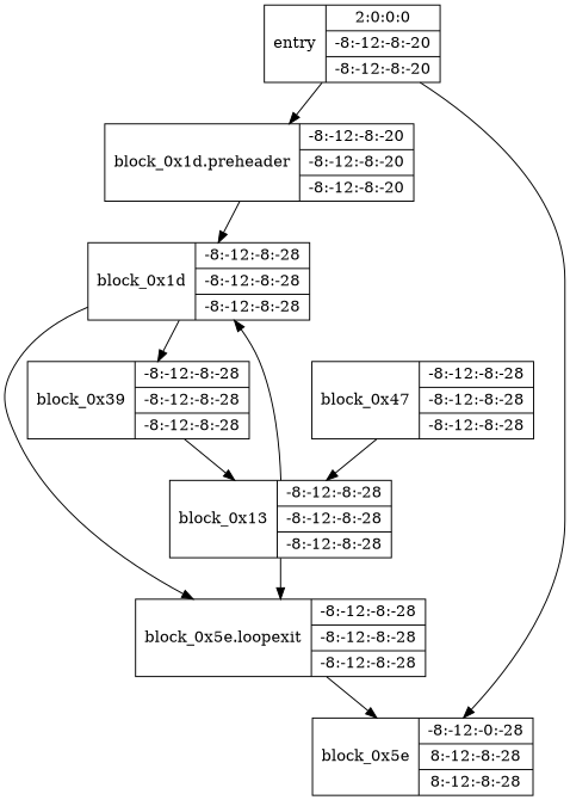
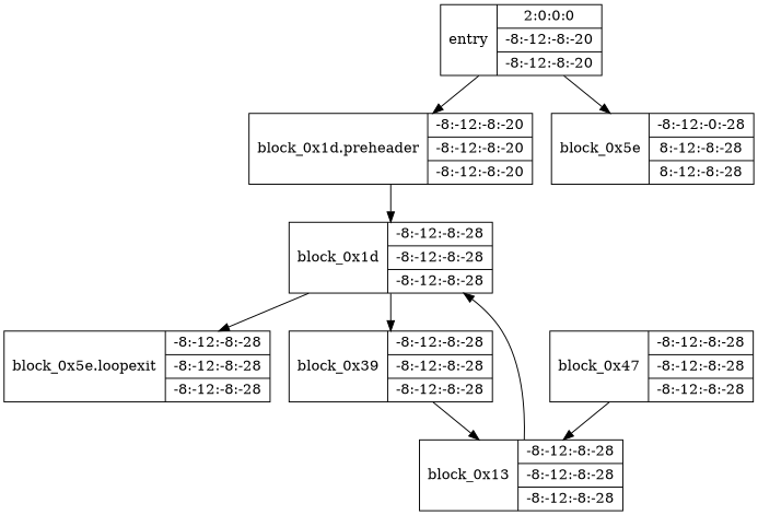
  digraph {
    node [shape=record]
    n1 [label="entry|{2:0:0:0|-8:-12:-8:-20|-8:-12:-8:-20}}"]
    n2 [label="block_0x1d.preheader|{-8:-12:-8:-20|-8:-12:-8:-20|-8:-12:-8:-20}}"]
    n3 [label="block_0x5e|{-8:-12:-0:-28|8:-12:-8:-28|8:-12:-8:-28}}"]
    n4 [label="block_0x1d|{-8:-12:-8:-28|-8:-12:-8:-28|-8:-12:-8:-28}}"]
    n5 [label="block_0x5e.loopexit|{-8:-12:-8:-28|-8:-12:-8:-28|-8:-12:-8:-28}}"]
    n6 [label="block_0x39|{-8:-12:-8:-28|-8:-12:-8:-28|-8:-12:-8:-28}}"]
    n7 [label="block_0x47|{-8:-12:-8:-28|-8:-12:-8:-28|-8:-12:-8:-28}}"]
    n8 [label="block_0x13|{-8:-12:-8:-28|-8:-12:-8:-28|-8:-12:-8:-28}}"]
    n1 -> n2
    n1 -> n3
    n2 -> n4
    n4 -> n5
    n4 -> n6
-   n5 -> n3
    n6 -> n8
    n7 -> n8
    n8 -> n4
-   n8 -> n5
  }
